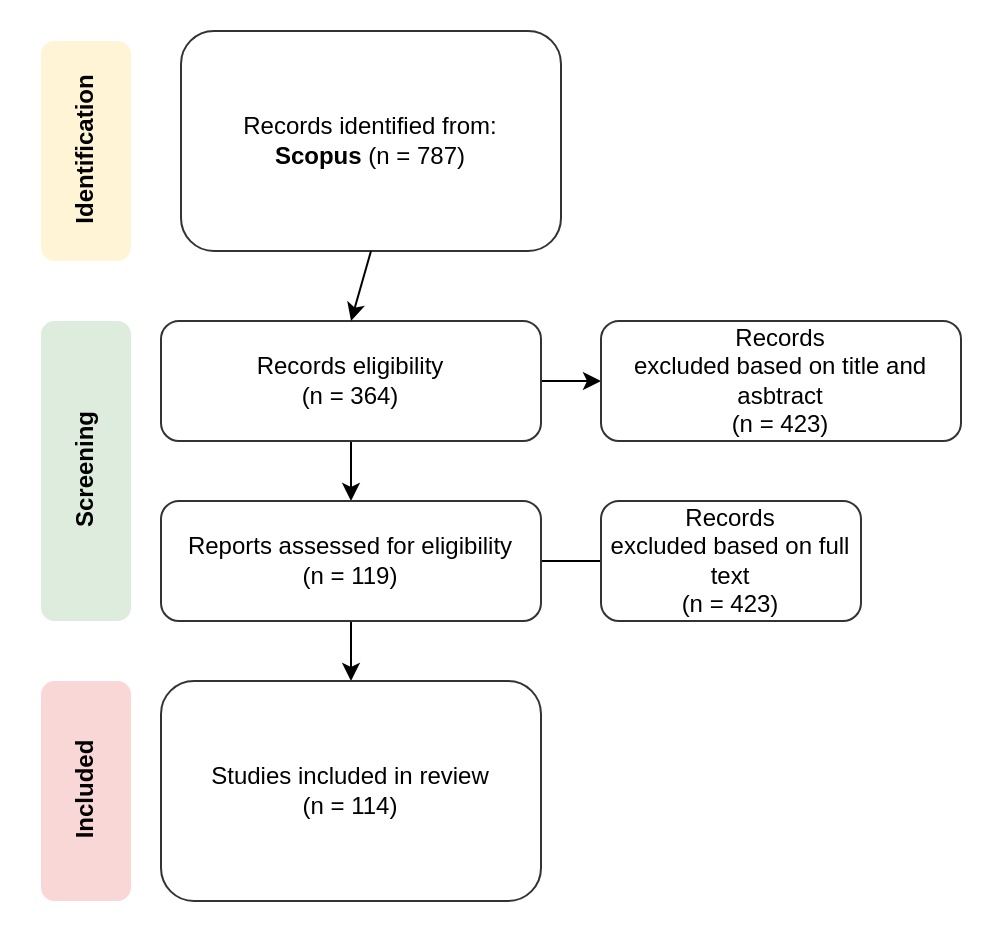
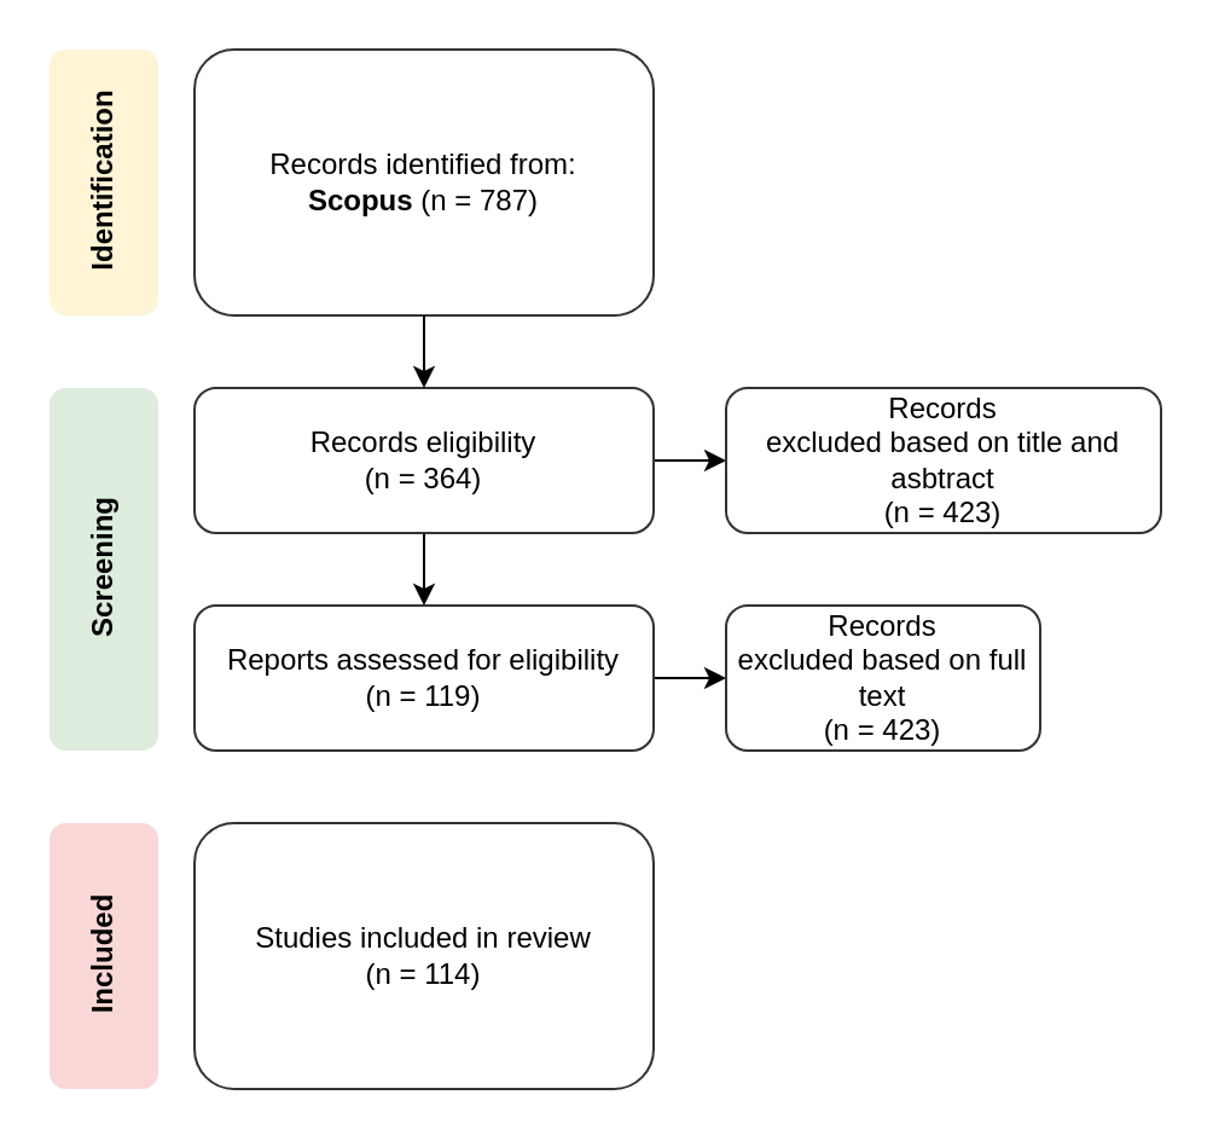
  <mxCell id="0" />
  <mxCell id="1" parent="0" />
  <mxCell id="2" value="Identification" style="rounded=1;whiteSpace=wrap;html=1;fillColor=#fff2cc;strokeColor=none;opacity=80;horizontal=0;fontStyle=1" vertex="1" parent="1"><mxGeometry x="20" y="20" width="45" height="110" as="geometry" /></mxCell>
- <mxCell id="3" value="&lt;span style=&quot;font-size:9.0pt;mso-bidi-font-size:&lt;br/&gt;10.0pt;line-height:107%;font-family:&amp;quot;Arial&amp;quot;,sans-serif;mso-fareast-font-family:&lt;br/&gt;Calibri;mso-fareast-theme-font:minor-latin;color:black;mso-themecolor:text1;&lt;br/&gt;mso-ansi-language:EN-AU;mso-fareast-language:EN-US;mso-bidi-language:AR-SA&quot; lang=&quot;EN-AU&quot;&gt;Records identified from:&lt;br&gt;&lt;b&gt;Scopus&lt;/b&gt; (n = 787)&lt;br&gt;&lt;/span&gt;" style="rounded=1;whiteSpace=wrap;html=1;fillColor=none;strokeColor=#333333;" vertex="1" parent="1"><mxGeometry x="90" y="15" width="190" height="110" as="geometry" /></mxCell>
+ <mxCell id="3" value="&lt;span style=&quot;font-size:9.0pt;mso-bidi-font-size:&lt;br/&gt;10.0pt;line-height:107%;font-family:&amp;quot;Arial&amp;quot;,sans-serif;mso-fareast-font-family:&lt;br/&gt;Calibri;mso-fareast-theme-font:minor-latin;color:black;mso-themecolor:text1;&lt;br/&gt;mso-ansi-language:EN-AU;mso-fareast-language:EN-US;mso-bidi-language:AR-SA&quot; lang=&quot;EN-AU&quot;&gt;Records identified from:&lt;br&gt;&lt;b&gt;Scopus&lt;/b&gt; (n = 787)&lt;br&gt;&lt;/span&gt;" style="rounded=1;whiteSpace=wrap;html=1;fillColor=none;strokeColor=#333333;" vertex="1" parent="1"><mxGeometry x="80" y="20" width="190" height="110" as="geometry" /></mxCell>
  <mxCell id="4" style="edgeStyle=orthogonalEdgeStyle;rounded=0;orthogonalLoop=1;jettySize=auto;html=1;exitX=0.5;exitY=1;exitDx=0;exitDy=0;entryX=0.5;entryY=0;entryDx=0;entryDy=0;" edge="1" parent="1" source="6" target="11"><mxGeometry relative="1" as="geometry" /></mxCell>
  <mxCell id="5" style="edgeStyle=orthogonalEdgeStyle;rounded=0;orthogonalLoop=1;jettySize=auto;html=1;exitX=1;exitY=0.5;exitDx=0;exitDy=0;entryX=0;entryY=0.5;entryDx=0;entryDy=0;" edge="1" parent="1" source="6" target="7"><mxGeometry relative="1" as="geometry" /></mxCell>
  <mxCell id="6" value="Records eligibility&lt;br&gt;(n = 364)" style="rounded=1;whiteSpace=wrap;html=1;fillColor=none;strokeColor=#333333;" vertex="1" parent="1"><mxGeometry x="80" y="160" width="190" height="60" as="geometry" /></mxCell>
  <mxCell id="7" value="&lt;span style=&quot;font-size:9.0pt;mso-bidi-font-size:&lt;br/&gt;10.0pt;line-height:107%;font-family:&amp;quot;Arial&amp;quot;,sans-serif;mso-fareast-font-family:&lt;br/&gt;Calibri;mso-fareast-theme-font:minor-latin;color:black;mso-themecolor:text1;&lt;br/&gt;mso-ansi-language:EN-AU;mso-fareast-language:EN-US;mso-bidi-language:AR-SA&quot; lang=&quot;EN-AU&quot;&gt;Records&lt;br&gt;excluded based on title and asbtract&lt;br&gt;(n = 423)&lt;br&gt;&lt;/span&gt;" style="rounded=1;whiteSpace=wrap;html=1;fillColor=none;strokeColor=#333333;" vertex="1" parent="1"><mxGeometry x="300" y="160" width="180" height="60" as="geometry" /></mxCell>
  <mxCell id="8" value="Screening" style="rounded=1;whiteSpace=wrap;html=1;fillColor=#d5e8d4;strokeColor=none;opacity=80;horizontal=0;fontStyle=1" vertex="1" parent="1"><mxGeometry x="20" y="160" width="45" height="150" as="geometry" /></mxCell>
- <mxCell id="9" style="edgeStyle=orthogonalEdgeStyle;rounded=0;orthogonalLoop=1;jettySize=auto;html=1;exitX=0.5;exitY=1;exitDx=0;exitDy=0;" edge="1" parent="1" source="11" target="13"><mxGeometry relative="1" as="geometry" /></mxCell>
- <mxCell id="10" style="edgeStyle=orthogonalEdgeStyle;rounded=0;orthogonalLoop=1;jettySize=auto;html=1;exitX=1;exitY=0.5;exitDx=0;exitDy=0;entryX=0;entryY=0.5;entryDx=0;entryDy=0;endArrow=none;" edge="1" parent="1" source="11" target="14"><mxGeometry relative="1" as="geometry" /></mxCell>
+ <mxCell id="10" style="edgeStyle=orthogonalEdgeStyle;rounded=0;orthogonalLoop=1;jettySize=auto;html=1;exitX=1;exitY=0.5;exitDx=0;exitDy=0;entryX=0;entryY=0.5;entryDx=0;entryDy=0;" edge="1" parent="1" source="11" target="14"><mxGeometry relative="1" as="geometry" /></mxCell>
  <mxCell id="11" value="&lt;div&gt;Reports assessed for eligibility&lt;/div&gt;&lt;div&gt;(n = 119)&lt;/div&gt;" style="rounded=1;whiteSpace=wrap;html=1;fillColor=none;strokeColor=#333333;" vertex="1" parent="1"><mxGeometry x="80" y="250" width="190" height="60" as="geometry" /></mxCell>
  <mxCell id="12" value="Included" style="rounded=1;whiteSpace=wrap;html=1;fillColor=#f8cecc;strokeColor=none;opacity=80;horizontal=0;fontStyle=1" vertex="1" parent="1"><mxGeometry x="20" y="340" width="45" height="110" as="geometry" /></mxCell>
  <mxCell id="13" value="&lt;span style=&quot;font-size:9.0pt;mso-bidi-font-size:&lt;br/&gt;10.0pt;line-height:107%;font-family:&amp;quot;Arial&amp;quot;,sans-serif;mso-fareast-font-family:&lt;br/&gt;Calibri;mso-fareast-theme-font:minor-latin;color:black;mso-themecolor:text1;&lt;br/&gt;mso-ansi-language:EN-AU;mso-fareast-language:EN-US;mso-bidi-language:AR-SA&quot; lang=&quot;EN-AU&quot;&gt;Studies included in review&lt;br&gt;(n =&amp;nbsp;114)&lt;br&gt;&lt;/span&gt;" style="rounded=1;whiteSpace=wrap;html=1;fillColor=none;strokeColor=#333333;" vertex="1" parent="1"><mxGeometry x="80" y="340" width="190" height="110" as="geometry" /></mxCell>
  <mxCell id="14" value="&lt;span style=&quot;font-size:9.0pt;mso-bidi-font-size:&lt;br/&gt;10.0pt;line-height:107%;font-family:&amp;quot;Arial&amp;quot;,sans-serif;mso-fareast-font-family:&lt;br/&gt;Calibri;mso-fareast-theme-font:minor-latin;color:black;mso-themecolor:text1;&lt;br/&gt;mso-ansi-language:EN-AU;mso-fareast-language:EN-US;mso-bidi-language:AR-SA&quot; lang=&quot;EN-AU&quot;&gt;Records&lt;br&gt;excluded based on full text&lt;br&gt;(n = 423)&lt;br&gt;&lt;/span&gt;" style="rounded=1;whiteSpace=wrap;html=1;fillColor=none;strokeColor=#333333;" vertex="1" parent="1"><mxGeometry x="300" y="250" width="130" height="60" as="geometry" /></mxCell>
  <mxCell id="15" value="" style="endArrow=classic;html=1;rounded=0;exitX=0.5;exitY=1;exitDx=0;exitDy=0;entryX=0.5;entryY=0;entryDx=0;entryDy=0;" edge="1" parent="1" source="3" target="6"><mxGeometry width="50" height="50" relative="1" as="geometry"><mxPoint x="190" y="240" as="sourcePoint" /><mxPoint x="240" y="190" as="targetPoint" /></mxGeometry></mxCell>
